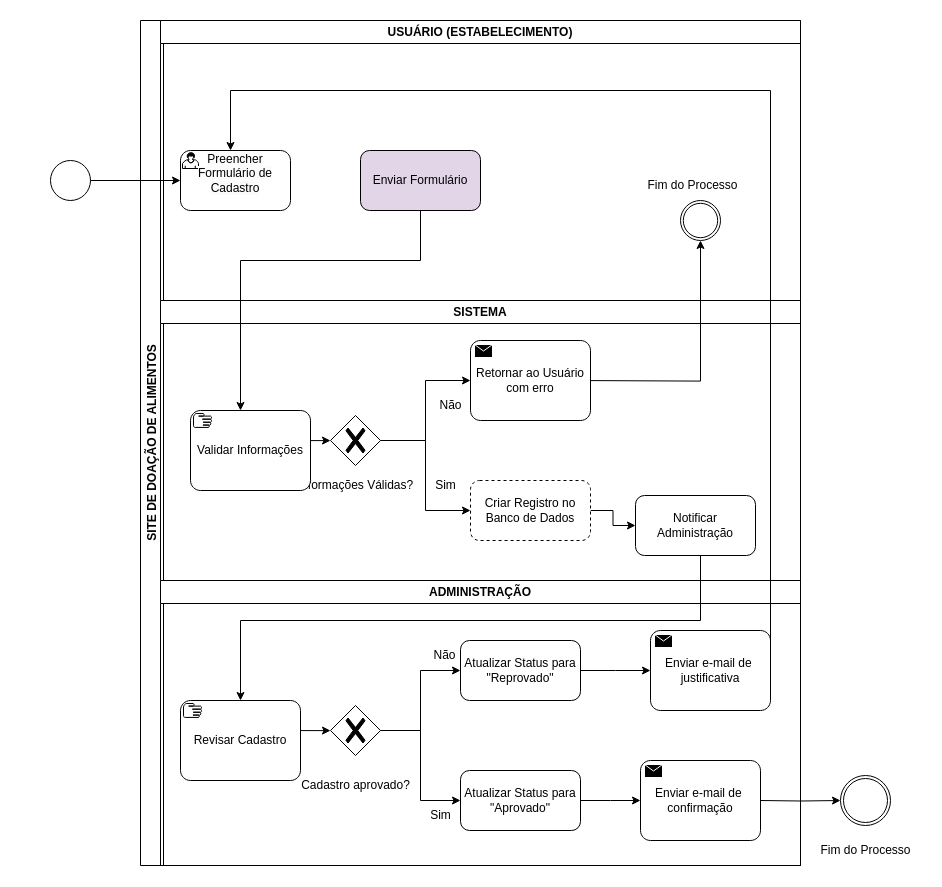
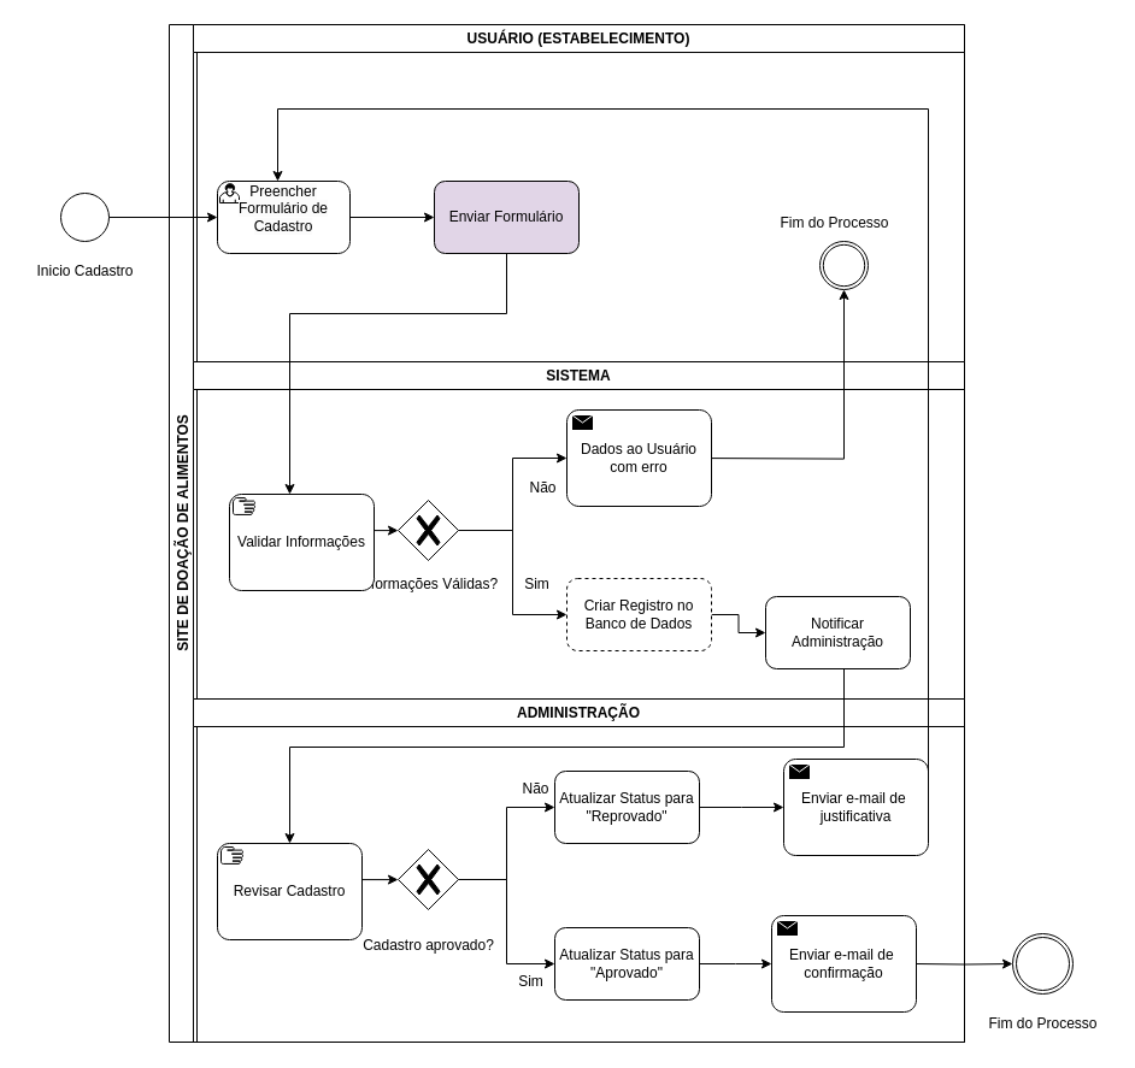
  <mxCell id="0" />
  <mxCell id="1" parent="0" />
  <mxCell id="2" value="" style="ellipse;whiteSpace=wrap;html=1;" vertex="1" parent="1"><mxGeometry x="50" y="160" width="40" height="40" as="geometry" /></mxCell>
+ <mxCell id="3" value="Inicio Cadastro" style="text;html=1;align=center;verticalAlign=middle;resizable=0;points=[];autosize=1;strokeColor=none;fillColor=none;" vertex="1" parent="1"><mxGeometry x="20" y="210" width="100" height="30" as="geometry" /></mxCell>
  <mxCell id="4" value="SITE DE DOAÇÃO DE ALIMENTOS" style="swimlane;horizontal=0;whiteSpace=wrap;html=1;" vertex="1" parent="1"><mxGeometry x="140" y="20" width="660" height="845" as="geometry" /></mxCell>
  <mxCell id="5" value="USUÁRIO (ESTABELECIMENTO)" style="swimlane;whiteSpace=wrap;html=1;startSize=23;" vertex="1" parent="4"><mxGeometry x="20" width="640" height="280" as="geometry" /></mxCell>
  <mxCell id="6" value="Enviar Formulário" style="rounded=1;whiteSpace=wrap;html=1;fillColor=#e1d5e7;" vertex="1" parent="5"><mxGeometry x="200" y="130" width="120" height="60" as="geometry" /></mxCell>
  <mxCell id="7" value="" style="points=[[0.145,0.145,0],[0.5,0,0],[0.855,0.145,0],[1,0.5,0],[0.855,0.855,0],[0.5,1,0],[0.145,0.855,0],[0,0.5,0]];shape=mxgraph.bpmn.event;html=1;verticalLabelPosition=bottom;labelBackgroundColor=#ffffff;verticalAlign=top;align=center;perimeter=ellipsePerimeter;outlineConnect=0;aspect=fixed;outline=throwing;symbol=general;" vertex="1" parent="5"><mxGeometry x="520" y="180" width="40" height="40" as="geometry" /></mxCell>
+ <mxCell id="8" style="edgeStyle=orthogonalEdgeStyle;rounded=0;orthogonalLoop=1;jettySize=auto;html=1;entryX=0;entryY=0.5;entryDx=0;entryDy=0;" edge="1" parent="5" source="9" target="6"><mxGeometry relative="1" as="geometry" /></mxCell>
  <mxCell id="9" value="&#10;&lt;span style=&quot;color: rgb(0, 0, 0); font-family: Helvetica; font-size: 12px; font-style: normal; font-variant-ligatures: normal; font-variant-caps: normal; font-weight: 400; letter-spacing: normal; orphans: 2; text-align: center; text-indent: 0px; text-transform: none; widows: 2; word-spacing: 0px; -webkit-text-stroke-width: 0px; white-space: normal; background-color: rgb(251, 251, 251); text-decoration-thickness: initial; text-decoration-style: initial; text-decoration-color: initial; display: inline !important; float: none;&quot;&gt;Preencher Formulário de Cadastro&lt;/span&gt;&#10;&#10;" style="points=[[0.25,0,0],[0.5,0,0],[0.75,0,0],[1,0.25,0],[1,0.5,0],[1,0.75,0],[0.75,1,0],[0.5,1,0],[0.25,1,0],[0,0.75,0],[0,0.5,0],[0,0.25,0]];shape=mxgraph.bpmn.task;whiteSpace=wrap;rectStyle=rounded;size=10;html=1;container=1;expand=0;collapsible=0;taskMarker=user;" vertex="1" parent="5"><mxGeometry x="20" y="130" width="110" height="60" as="geometry" /></mxCell>
  <mxCell id="10" value="Fim do Processo" style="text;html=1;align=center;verticalAlign=middle;resizable=0;points=[];autosize=1;strokeColor=none;fillColor=none;" vertex="1" parent="5"><mxGeometry x="477" y="150" width="110" height="30" as="geometry" /></mxCell>
  <mxCell id="11" value="SISTEMA" style="swimlane;whiteSpace=wrap;html=1;" vertex="1" parent="4"><mxGeometry x="20" y="280" width="640" height="280" as="geometry" /></mxCell>
  <mxCell id="12" style="edgeStyle=orthogonalEdgeStyle;rounded=0;orthogonalLoop=1;jettySize=auto;html=1;entryX=0;entryY=0.5;entryDx=0;entryDy=0;" edge="1" parent="11" source="14" target="19"><mxGeometry relative="1" as="geometry" /></mxCell>
  <mxCell id="13" style="edgeStyle=orthogonalEdgeStyle;rounded=0;orthogonalLoop=1;jettySize=auto;html=1;" edge="1" parent="11" source="14" target="22"><mxGeometry relative="1" as="geometry" /></mxCell>
  <mxCell id="14" value="" style="points=[[0.25,0.25,0],[0.5,0,0],[0.75,0.25,0],[1,0.5,0],[0.75,0.75,0],[0.5,1,0],[0.25,0.75,0],[0,0.5,0]];shape=mxgraph.bpmn.gateway2;html=1;verticalLabelPosition=bottom;labelBackgroundColor=#ffffff;verticalAlign=top;align=center;perimeter=rhombusPerimeter;outlineConnect=0;outline=none;symbol=none;gwType=exclusive;" vertex="1" parent="11"><mxGeometry x="170" y="115" width="50" height="50" as="geometry" /></mxCell>
  <mxCell id="15" value="Informações Válidas?" style="text;html=1;align=center;verticalAlign=middle;resizable=0;points=[];autosize=1;strokeColor=none;fillColor=none;" vertex="1" parent="11"><mxGeometry x="125" y="170" width="140" height="30" as="geometry" /></mxCell>
  <mxCell id="16" style="edgeStyle=orthogonalEdgeStyle;rounded=0;orthogonalLoop=1;jettySize=auto;html=1;entryX=0;entryY=0.5;entryDx=0;entryDy=0;entryPerimeter=0;" edge="1" parent="11" target="14"><mxGeometry relative="1" as="geometry"><mxPoint x="140.0" y="140.077" as="sourcePoint" /></mxGeometry></mxCell>
  <mxCell id="17" value="Não" style="text;html=1;align=center;verticalAlign=middle;resizable=0;points=[];autosize=1;strokeColor=none;fillColor=none;" vertex="1" parent="11"><mxGeometry x="265" y="90" width="50" height="30" as="geometry" /></mxCell>
  <mxCell id="18" style="edgeStyle=orthogonalEdgeStyle;rounded=0;orthogonalLoop=1;jettySize=auto;html=1;entryX=0;entryY=0.5;entryDx=0;entryDy=0;" edge="1" parent="11" source="19" target="21"><mxGeometry relative="1" as="geometry" /></mxCell>
  <mxCell id="19" value="Criar Registro no Banco de Dados" style="rounded=1;whiteSpace=wrap;html=1;dashed=1;" vertex="1" parent="11"><mxGeometry x="310" y="180" width="120" height="60" as="geometry" /></mxCell>
  <mxCell id="20" value="Sim" style="text;html=1;align=center;verticalAlign=middle;resizable=0;points=[];autosize=1;strokeColor=none;fillColor=none;" vertex="1" parent="11"><mxGeometry x="265" y="170" width="40" height="30" as="geometry" /></mxCell>
  <mxCell id="21" value="Notificar Administração" style="rounded=1;whiteSpace=wrap;html=1;" vertex="1" parent="11"><mxGeometry x="475" y="195" width="120" height="60" as="geometry" /></mxCell>
- <mxCell id="22" value="Retornar ao Usuário com erro" style="points=[[0.25,0,0],[0.5,0,0],[0.75,0,0],[1,0.25,0],[1,0.5,0],[1,0.75,0],[0.75,1,0],[0.5,1,0],[0.25,1,0],[0,0.75,0],[0,0.5,0],[0,0.25,0]];shape=mxgraph.bpmn.task;whiteSpace=wrap;rectStyle=rounded;size=10;html=1;container=1;expand=0;collapsible=0;taskMarker=send;" vertex="1" parent="11"><mxGeometry x="310" y="40" width="120" height="80" as="geometry" /></mxCell>
+ <mxCell id="22" value="Dados ao Usuário com erro" style="points=[[0.25,0,0],[0.5,0,0],[0.75,0,0],[1,0.25,0],[1,0.5,0],[1,0.75,0],[0.75,1,0],[0.5,1,0],[0.25,1,0],[0,0.75,0],[0,0.5,0],[0,0.25,0]];shape=mxgraph.bpmn.task;whiteSpace=wrap;rectStyle=rounded;size=10;html=1;container=1;expand=0;collapsible=0;taskMarker=send;" vertex="1" parent="11"><mxGeometry x="310" y="40" width="120" height="80" as="geometry" /></mxCell>
  <mxCell id="23" value="Validar Informações" style="points=[[0.25,0,0],[0.5,0,0],[0.75,0,0],[1,0.25,0],[1,0.5,0],[1,0.75,0],[0.75,1,0],[0.5,1,0],[0.25,1,0],[0,0.75,0],[0,0.5,0],[0,0.25,0]];shape=mxgraph.bpmn.task;whiteSpace=wrap;rectStyle=rounded;size=10;html=1;container=1;expand=0;collapsible=0;taskMarker=manual;" vertex="1" parent="11"><mxGeometry x="30" y="110" width="120" height="80" as="geometry" /></mxCell>
  <mxCell id="24" value="ADMINISTRAÇÃO" style="swimlane;whiteSpace=wrap;html=1;" vertex="1" parent="4"><mxGeometry x="20" y="560" width="640" height="285" as="geometry" /></mxCell>
  <mxCell id="25" style="edgeStyle=orthogonalEdgeStyle;rounded=0;orthogonalLoop=1;jettySize=auto;html=1;entryX=0;entryY=0.5;entryDx=0;entryDy=0;" edge="1" parent="24" source="27" target="31"><mxGeometry relative="1" as="geometry" /></mxCell>
  <mxCell id="26" style="edgeStyle=orthogonalEdgeStyle;rounded=0;orthogonalLoop=1;jettySize=auto;html=1;entryX=0;entryY=0.5;entryDx=0;entryDy=0;" edge="1" parent="24" source="27" target="33"><mxGeometry relative="1" as="geometry" /></mxCell>
  <mxCell id="27" value="" style="points=[[0.25,0.25,0],[0.5,0,0],[0.75,0.25,0],[1,0.5,0],[0.75,0.75,0],[0.5,1,0],[0.25,0.75,0],[0,0.5,0]];shape=mxgraph.bpmn.gateway2;html=1;verticalLabelPosition=bottom;labelBackgroundColor=#ffffff;verticalAlign=top;align=center;perimeter=rhombusPerimeter;outlineConnect=0;outline=none;symbol=none;gwType=exclusive;" vertex="1" parent="24"><mxGeometry x="170" y="125" width="50" height="50" as="geometry" /></mxCell>
  <mxCell id="28" value="Cadastro aprovado?" style="text;html=1;align=center;verticalAlign=middle;resizable=0;points=[];autosize=1;strokeColor=none;fillColor=none;" vertex="1" parent="24"><mxGeometry x="130" y="190" width="130" height="30" as="geometry" /></mxCell>
  <mxCell id="29" style="edgeStyle=orthogonalEdgeStyle;rounded=0;orthogonalLoop=1;jettySize=auto;html=1;entryX=0;entryY=0.5;entryDx=0;entryDy=0;entryPerimeter=0;" edge="1" parent="24" target="27"><mxGeometry relative="1" as="geometry"><mxPoint x="140.0" y="150.077" as="sourcePoint" /></mxGeometry></mxCell>
  <mxCell id="30" style="edgeStyle=orthogonalEdgeStyle;rounded=0;orthogonalLoop=1;jettySize=auto;html=1;entryX=0;entryY=0.5;entryDx=0;entryDy=0;" edge="1" parent="24" source="31"><mxGeometry relative="1" as="geometry"><mxPoint x="480" y="220" as="targetPoint" /></mxGeometry></mxCell>
  <mxCell id="31" value="Atualizar Status para &quot;Aprovado&quot;" style="rounded=1;whiteSpace=wrap;html=1;" vertex="1" parent="24"><mxGeometry x="300" y="190" width="120" height="60" as="geometry" /></mxCell>
  <mxCell id="32" style="edgeStyle=orthogonalEdgeStyle;rounded=0;orthogonalLoop=1;jettySize=auto;html=1;entryX=0;entryY=0.5;entryDx=0;entryDy=0;" edge="1" parent="24" source="33"><mxGeometry relative="1" as="geometry"><mxPoint x="490" y="90" as="targetPoint" /></mxGeometry></mxCell>
  <mxCell id="33" value="Atualizar Status para &quot;Reprovado&quot;" style="rounded=1;whiteSpace=wrap;html=1;" vertex="1" parent="24"><mxGeometry x="300" y="60" width="120" height="60" as="geometry" /></mxCell>
  <mxCell id="34" value="Não" style="text;html=1;align=center;verticalAlign=middle;resizable=0;points=[];autosize=1;strokeColor=none;fillColor=none;" vertex="1" parent="24"><mxGeometry x="259" y="60" width="50" height="30" as="geometry" /></mxCell>
  <mxCell id="35" value="Sim" style="text;html=1;align=center;verticalAlign=middle;resizable=0;points=[];autosize=1;strokeColor=none;fillColor=none;" vertex="1" parent="24"><mxGeometry x="260" y="220" width="40" height="30" as="geometry" /></mxCell>
  <mxCell id="36" value="&lt;span style=&quot;text-wrap: nowrap;&quot;&gt;Enviar e-mail de&amp;nbsp;&lt;/span&gt;&lt;div style=&quot;text-wrap: nowrap;&quot;&gt;justificativa&lt;/div&gt;" style="points=[[0.25,0,0],[0.5,0,0],[0.75,0,0],[1,0.25,0],[1,0.5,0],[1,0.75,0],[0.75,1,0],[0.5,1,0],[0.25,1,0],[0,0.75,0],[0,0.5,0],[0,0.25,0]];shape=mxgraph.bpmn.task;whiteSpace=wrap;rectStyle=rounded;size=10;html=1;container=1;expand=0;collapsible=0;taskMarker=send;" vertex="1" parent="24"><mxGeometry x="490" y="50" width="120" height="80" as="geometry" /></mxCell>
  <mxCell id="37" value="&lt;span style=&quot;text-wrap: nowrap;&quot;&gt;Enviar e-mail de&amp;nbsp;&lt;/span&gt;&lt;div style=&quot;text-wrap: nowrap;&quot;&gt;confirmação&lt;/div&gt;" style="points=[[0.25,0,0],[0.5,0,0],[0.75,0,0],[1,0.25,0],[1,0.5,0],[1,0.75,0],[0.75,1,0],[0.5,1,0],[0.25,1,0],[0,0.75,0],[0,0.5,0],[0,0.25,0]];shape=mxgraph.bpmn.task;whiteSpace=wrap;rectStyle=rounded;size=10;html=1;container=1;expand=0;collapsible=0;taskMarker=send;" vertex="1" parent="24"><mxGeometry x="480" y="180" width="120" height="80" as="geometry" /></mxCell>
  <mxCell id="38" value="Revisar Cadastro" style="points=[[0.25,0,0],[0.5,0,0],[0.75,0,0],[1,0.25,0],[1,0.5,0],[1,0.75,0],[0.75,1,0],[0.5,1,0],[0.25,1,0],[0,0.75,0],[0,0.5,0],[0,0.25,0]];shape=mxgraph.bpmn.task;whiteSpace=wrap;rectStyle=rounded;size=10;html=1;container=1;expand=0;collapsible=0;taskMarker=manual;" vertex="1" parent="24"><mxGeometry x="20" y="120" width="120" height="80" as="geometry" /></mxCell>
  <mxCell id="39" style="edgeStyle=orthogonalEdgeStyle;rounded=0;orthogonalLoop=1;jettySize=auto;html=1;entryX=0.5;entryY=0;entryDx=0;entryDy=0;" edge="1" parent="4" source="6"><mxGeometry relative="1" as="geometry"><Array as="points"><mxPoint x="280" y="240" /><mxPoint x="100" y="240" /></Array><mxPoint x="100.0" y="390" as="targetPoint" /></mxGeometry></mxCell>
  <mxCell id="40" style="edgeStyle=orthogonalEdgeStyle;rounded=0;orthogonalLoop=1;jettySize=auto;html=1;entryX=0.5;entryY=0;entryDx=0;entryDy=0;" edge="1" parent="4" source="21"><mxGeometry relative="1" as="geometry"><Array as="points"><mxPoint x="560" y="600" /><mxPoint x="100" y="600" /></Array><mxPoint x="100.0" y="680" as="targetPoint" /></mxGeometry></mxCell>
  <mxCell id="41" style="edgeStyle=orthogonalEdgeStyle;rounded=0;orthogonalLoop=1;jettySize=auto;html=1;exitX=1;exitY=0.5;exitDx=0;exitDy=0;" edge="1" parent="4"><mxGeometry relative="1" as="geometry"><Array as="points"><mxPoint x="630" y="70" /><mxPoint x="90" y="70" /></Array><mxPoint x="90" y="130" as="targetPoint" /><mxPoint x="630" y="650" as="sourcePoint" /></mxGeometry></mxCell>
  <mxCell id="42" style="edgeStyle=orthogonalEdgeStyle;rounded=0;orthogonalLoop=1;jettySize=auto;html=1;entryX=0.5;entryY=1;entryDx=0;entryDy=0;entryPerimeter=0;" edge="1" parent="4" target="7"><mxGeometry relative="1" as="geometry"><mxPoint x="450.0" y="360.077" as="sourcePoint" /></mxGeometry></mxCell>
  <mxCell id="43" value="" style="points=[[0.145,0.145,0],[0.5,0,0],[0.855,0.145,0],[1,0.5,0],[0.855,0.855,0],[0.5,1,0],[0.145,0.855,0],[0,0.5,0]];shape=mxgraph.bpmn.event;html=1;verticalLabelPosition=bottom;labelBackgroundColor=#ffffff;verticalAlign=top;align=center;perimeter=ellipsePerimeter;outlineConnect=0;aspect=fixed;outline=throwing;symbol=general;" vertex="1" parent="1"><mxGeometry x="840" y="775" width="50" height="50" as="geometry" /></mxCell>
  <mxCell id="44" value="Fim do Processo" style="text;html=1;align=center;verticalAlign=middle;resizable=0;points=[];autosize=1;strokeColor=none;fillColor=none;" vertex="1" parent="1"><mxGeometry x="810" y="835" width="110" height="30" as="geometry" /></mxCell>
  <mxCell id="45" style="edgeStyle=orthogonalEdgeStyle;rounded=0;orthogonalLoop=1;jettySize=auto;html=1;entryX=0;entryY=0.5;entryDx=0;entryDy=0;entryPerimeter=0;" edge="1" parent="1" target="43"><mxGeometry relative="1" as="geometry"><mxPoint x="760" y="800" as="sourcePoint" /></mxGeometry></mxCell>
  <mxCell id="46" style="edgeStyle=orthogonalEdgeStyle;rounded=0;orthogonalLoop=1;jettySize=auto;html=1;entryX=0;entryY=0.5;entryDx=0;entryDy=0;entryPerimeter=0;" edge="1" parent="1" source="2" target="9"><mxGeometry relative="1" as="geometry" /></mxCell>
